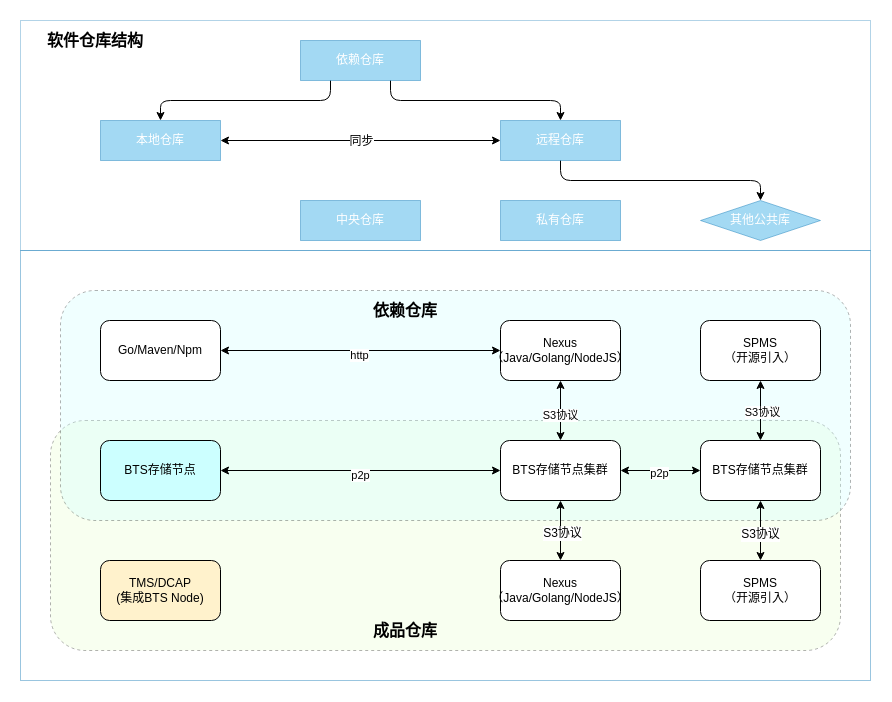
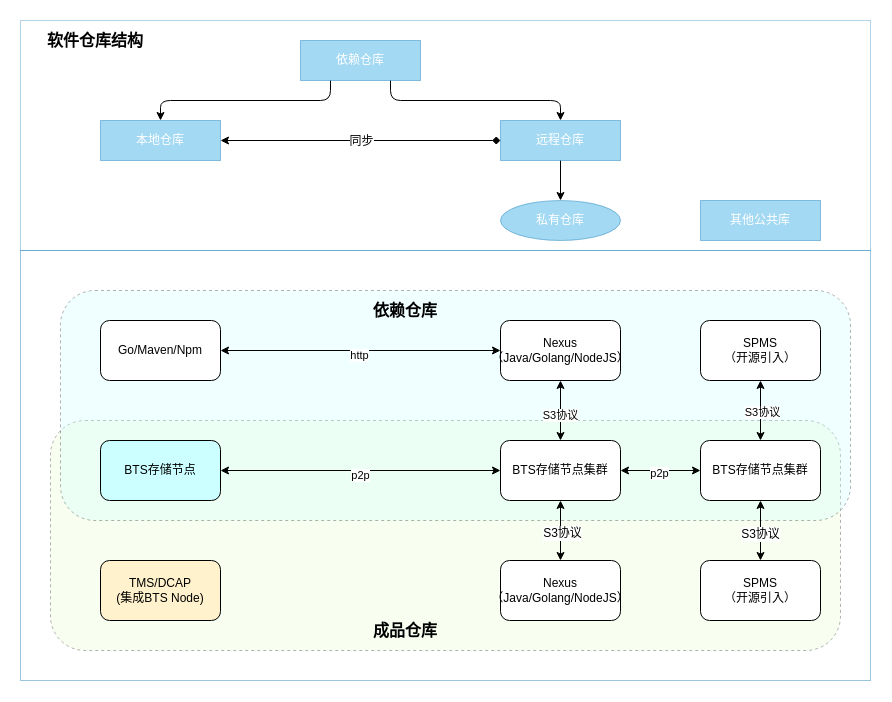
  <mxCell id="0" />
  <mxCell id="1" parent="0" />
  <mxCell id="2" value="" style="rounded=0;whiteSpace=wrap;html=1;fillColor=none;strokeColor=#006EAF;fontColor=#ffffff;opacity=30;" vertex="1" parent="1"><mxGeometry x="20" y="20" width="850" height="230" as="geometry" /></mxCell>
  <mxCell id="3" value="" style="rounded=0;whiteSpace=wrap;html=1;fillColor=none;strokeColor=#006EAF;fontColor=#ffffff;opacity=40;" vertex="1" parent="1"><mxGeometry x="20" y="250" width="850" height="430" as="geometry" /></mxCell>
  <mxCell id="4" value="" style="rounded=1;whiteSpace=wrap;html=1;fontSize=12;dashed=1;fillColor=#E6FFCC;opacity=30;" vertex="1" parent="1"><mxGeometry x="50" y="420" width="790" height="230" as="geometry" /></mxCell>
  <mxCell id="5" value="" style="rounded=1;whiteSpace=wrap;html=1;fontSize=12;fillColor=#CCFFFF;dashed=1;opacity=30;" vertex="1" parent="1"><mxGeometry y="290" width="790" height="230" as="geometry" x="60" /></mxCell>
  <mxCell id="6" style="edgeStyle=orthogonalEdgeStyle;html=1;exitX=0.25;exitY=1;exitDx=0;exitDy=0;entryX=0.5;entryY=0;entryDx=0;entryDy=0;" edge="1" parent="1" source="8" target="11"><mxGeometry relative="1" as="geometry" /></mxCell>
  <mxCell id="7" style="edgeStyle=orthogonalEdgeStyle;html=1;exitX=0.75;exitY=1;exitDx=0;exitDy=0;entryX=0.5;entryY=0;entryDx=0;entryDy=0;" edge="1" parent="1" source="8" target="13"><mxGeometry relative="1" as="geometry" /></mxCell>
  <mxCell id="8" value="依赖仓库" style="rounded=0;whiteSpace=wrap;html=1;fillColor=#1ba1e2;strokeColor=#006EAF;fontColor=#ffffff;opacity=40;" vertex="1" parent="1"><mxGeometry x="300" y="40" width="120" height="40" as="geometry" /></mxCell>
- <mxCell id="9" style="edgeStyle=orthogonalEdgeStyle;html=1;exitX=1;exitY=0.5;exitDx=0;exitDy=0;fontSize=12;startArrow=classic;startFill=1;" edge="1" parent="1" source="11" target="13"><mxGeometry relative="1" as="geometry" /></mxCell>
+ <mxCell id="9" style="edgeStyle=orthogonalEdgeStyle;html=1;exitX=1;exitY=0.5;exitDx=0;exitDy=0;fontSize=12;startArrow=classic;startFill=1;endArrow=diamond;" edge="1" parent="1" source="11" target="13"><mxGeometry relative="1" as="geometry" /></mxCell>
  <mxCell id="10" value="同步" style="edgeLabel;html=1;align=center;verticalAlign=middle;resizable=0;points=[];fontSize=12;" vertex="1" connectable="0" parent="9"><mxGeometry x="0.224" y="-1" relative="1" as="geometry"><mxPoint x="-31" y="-1" as="offset" /></mxGeometry></mxCell>
  <mxCell id="11" value="本地仓库" style="rounded=0;whiteSpace=wrap;html=1;fillColor=#1ba1e2;fontColor=#ffffff;strokeColor=#006EAF;opacity=40;" vertex="1" parent="1"><mxGeometry x="100" y="120" width="120" height="40" as="geometry" /></mxCell>
- <mxCell id="12" style="edgeStyle=orthogonalEdgeStyle;html=1;exitX=0.5;exitY=1;exitDx=0;exitDy=0;" edge="1" parent="1" source="13" target="16"><mxGeometry relative="1" as="geometry" /></mxCell>
+ <mxCell id="12" style="edgeStyle=orthogonalEdgeStyle;html=1;exitX=0.5;exitY=1;exitDx=0;exitDy=0;" edge="1" parent="1" source="13" target="15"><mxGeometry relative="1" as="geometry" /></mxCell>
  <mxCell id="13" value="远程仓库" style="rounded=0;whiteSpace=wrap;html=1;fillColor=#1ba1e2;strokeColor=#006EAF;fontColor=#ffffff;opacity=40;" vertex="1" parent="1"><mxGeometry x="500" y="120" width="120" height="40" as="geometry" /></mxCell>
- <mxCell id="14" value="中央仓库" style="rounded=0;whiteSpace=wrap;html=1;fillColor=#1ba1e2;strokeColor=#006EAF;fontColor=#ffffff;opacity=40;" vertex="1" parent="1"><mxGeometry x="300" y="200" width="120" height="40" as="geometry" /></mxCell>
- <mxCell id="15" value="私有仓库" style="rounded=0;whiteSpace=wrap;html=1;fillColor=#1ba1e2;strokeColor=#006EAF;fontColor=#ffffff;opacity=40;" vertex="1" parent="1"><mxGeometry x="500" y="200" width="120" height="40" as="geometry" /></mxCell>
- <mxCell id="16" value="其他公共库" style="rhombus;whiteSpace=wrap;html=1;fillColor=#1ba1e2;strokeColor=#006EAF;fontColor=#ffffff;opacity=40;" vertex="1" parent="1"><mxGeometry x="700" y="200" width="120" height="40" as="geometry" /></mxCell>
+ <mxCell id="15" value="私有仓库" style="ellipse;whiteSpace=wrap;html=1;fillColor=#1ba1e2;strokeColor=#006EAF;fontColor=#ffffff;opacity=40;" vertex="1" parent="1"><mxGeometry x="500" y="200" width="120" height="40" as="geometry" /></mxCell>
+ <mxCell id="16" value="其他公共库" style="rounded=0;whiteSpace=wrap;html=1;fillColor=#1ba1e2;strokeColor=#006EAF;fontColor=#ffffff;opacity=40;" vertex="1" parent="1"><mxGeometry x="700" y="200" width="120" height="40" as="geometry" /></mxCell>
  <mxCell id="17" style="edgeStyle=orthogonalEdgeStyle;html=1;exitX=0;exitY=0.5;exitDx=0;exitDy=0;startArrow=classic;startFill=1;entryX=1;entryY=0.5;entryDx=0;entryDy=0;" edge="1" parent="1" source="21" target="22"><mxGeometry relative="1" as="geometry"><mxPoint x="420" y="470" as="targetPoint" /></mxGeometry></mxCell>
  <mxCell id="18" value="p2p" style="edgeLabel;html=1;align=center;verticalAlign=middle;resizable=0;points=[];" vertex="1" connectable="0" parent="17"><mxGeometry x="0.009" y="4" relative="1" as="geometry"><mxPoint as="offset" /></mxGeometry></mxCell>
  <mxCell id="19" style="edgeStyle=orthogonalEdgeStyle;html=1;exitX=0.5;exitY=1;exitDx=0;exitDy=0;entryX=0.5;entryY=0;entryDx=0;entryDy=0;fontSize=16;startArrow=classic;startFill=1;" edge="1" parent="1" source="21" target="37"><mxGeometry relative="1" as="geometry" /></mxCell>
  <mxCell id="20" value="S3协议" style="edgeLabel;html=1;align=center;verticalAlign=middle;resizable=0;points=[];fontSize=12;" vertex="1" connectable="0" parent="19"><mxGeometry x="0.073" y="1" relative="1" as="geometry"><mxPoint as="offset" /></mxGeometry></mxCell>
  <mxCell id="21" value="BTS存储节点集群" style="rounded=1;whiteSpace=wrap;html=1;" vertex="1" parent="1"><mxGeometry x="500" y="440" width="120" height="60" as="geometry" /></mxCell>
  <mxCell id="22" value="BTS存储节点" style="rounded=1;whiteSpace=wrap;html=1;fillColor=#ccffff;" vertex="1" parent="1"><mxGeometry x="100" y="440" width="120" height="60" as="geometry" /></mxCell>
  <mxCell id="23" style="edgeStyle=orthogonalEdgeStyle;html=1;exitX=0;exitY=0.5;exitDx=0;exitDy=0;startArrow=classic;startFill=1;" edge="1" parent="1" source="27" target="21"><mxGeometry relative="1" as="geometry" /></mxCell>
  <mxCell id="24" value="p2p" style="edgeLabel;html=1;align=center;verticalAlign=middle;resizable=0;points=[];" vertex="1" connectable="0" parent="23"><mxGeometry x="0.055" y="2" relative="1" as="geometry"><mxPoint as="offset" /></mxGeometry></mxCell>
  <mxCell id="25" style="edgeStyle=orthogonalEdgeStyle;html=1;exitX=0.5;exitY=1;exitDx=0;exitDy=0;fontSize=16;startArrow=classic;startFill=1;" edge="1" parent="1" source="27" target="38"><mxGeometry relative="1" as="geometry" /></mxCell>
  <mxCell id="26" value="S3协议" style="edgeLabel;html=1;align=center;verticalAlign=middle;resizable=0;points=[];fontSize=12;" vertex="1" connectable="0" parent="25"><mxGeometry x="0.107" y="-1" relative="1" as="geometry"><mxPoint as="offset" /></mxGeometry></mxCell>
  <mxCell id="27" value="BTS存储节点集群" style="rounded=1;whiteSpace=wrap;html=1;" vertex="1" parent="1"><mxGeometry x="700" y="440" width="120" height="60" as="geometry" /></mxCell>
  <mxCell id="28" value="Go/Maven/Npm" style="rounded=1;whiteSpace=wrap;html=1;" vertex="1" parent="1"><mxGeometry x="100" y="320" width="120" height="60" as="geometry" /></mxCell>
  <mxCell id="29" style="edgeStyle=orthogonalEdgeStyle;html=1;exitX=0.5;exitY=1;exitDx=0;exitDy=0;startArrow=classic;startFill=1;" edge="1" parent="1" source="31" target="21"><mxGeometry relative="1" as="geometry" /></mxCell>
  <mxCell id="30" value="S3协议" style="edgeLabel;html=1;align=center;verticalAlign=middle;resizable=0;points=[];" vertex="1" connectable="0" parent="29"><mxGeometry x="0.12" y="-1" relative="1" as="geometry"><mxPoint as="offset" /></mxGeometry></mxCell>
  <mxCell id="31" value="Nexus&lt;br&gt;（Java/Golang/NodeJS）" style="rounded=1;whiteSpace=wrap;html=1;" vertex="1" parent="1"><mxGeometry x="500" y="320" width="120" height="60" as="geometry" /></mxCell>
  <mxCell id="32" style="edgeStyle=orthogonalEdgeStyle;html=1;exitX=0.5;exitY=1;exitDx=0;exitDy=0;startArrow=classic;startFill=1;" edge="1" parent="1" source="34" target="27"><mxGeometry relative="1" as="geometry" /></mxCell>
  <mxCell id="33" value="S3协议" style="edgeLabel;html=1;align=center;verticalAlign=middle;resizable=0;points=[];" vertex="1" connectable="0" parent="32"><mxGeometry x="0.02" y="1" relative="1" as="geometry"><mxPoint as="offset" /></mxGeometry></mxCell>
  <mxCell id="34" value="SPMS&lt;br&gt;（开源引入）" style="rounded=1;whiteSpace=wrap;html=1;" vertex="1" parent="1"><mxGeometry x="700" y="320" width="120" height="60" as="geometry" /></mxCell>
  <mxCell id="35" value="软件仓库结构" style="text;html=1;strokeColor=none;fillColor=none;align=center;verticalAlign=middle;whiteSpace=wrap;rounded=0;fontStyle=1;fontSize=16;" vertex="1" parent="1"><mxGeometry x="20" y="20" width="150" height="40" as="geometry" /></mxCell>
  <mxCell id="36" value="TMS/DCAP&lt;br&gt;(集成BTS Node)" style="rounded=1;whiteSpace=wrap;html=1;fillColor=#fff2cc;" vertex="1" parent="1"><mxGeometry x="100" y="560" width="120" height="60" as="geometry" /></mxCell>
  <mxCell id="37" value="Nexus&lt;br&gt;（Java/Golang/NodeJS）" style="rounded=1;whiteSpace=wrap;html=1;" vertex="1" parent="1"><mxGeometry x="500" y="560" width="120" height="60" as="geometry" /></mxCell>
  <mxCell id="38" value="SPMS&lt;br&gt;（开源引入）" style="rounded=1;whiteSpace=wrap;html=1;" vertex="1" parent="1"><mxGeometry x="700" y="560" width="120" height="60" as="geometry" /></mxCell>
  <mxCell id="39" style="edgeStyle=orthogonalEdgeStyle;html=1;exitX=0;exitY=0.5;exitDx=0;exitDy=0;startArrow=classic;startFill=1;" edge="1" parent="1" source="31"><mxGeometry relative="1" as="geometry"><mxPoint x="490" y="349.5" as="sourcePoint" /><mxPoint x="220" y="350" as="targetPoint" /></mxGeometry></mxCell>
  <mxCell id="40" value="http" style="edgeLabel;html=1;align=center;verticalAlign=middle;resizable=0;points=[];" vertex="1" connectable="0" parent="39"><mxGeometry x="0.009" y="4" relative="1" as="geometry"><mxPoint as="offset" /></mxGeometry></mxCell>
  <mxCell id="41" value="依赖仓库" style="text;html=1;strokeColor=none;fillColor=none;align=center;verticalAlign=middle;whiteSpace=wrap;rounded=0;fontStyle=1;fontSize=16;" vertex="1" parent="1"><mxGeometry x="330" y="290" width="150" height="40" as="geometry" /></mxCell>
  <mxCell id="42" value="成品仓库" style="text;html=1;strokeColor=none;fillColor=none;align=center;verticalAlign=middle;whiteSpace=wrap;rounded=0;fontStyle=1;fontSize=16;" vertex="1" parent="1"><mxGeometry x="330" y="610" width="150" height="40" as="geometry" /></mxCell>
